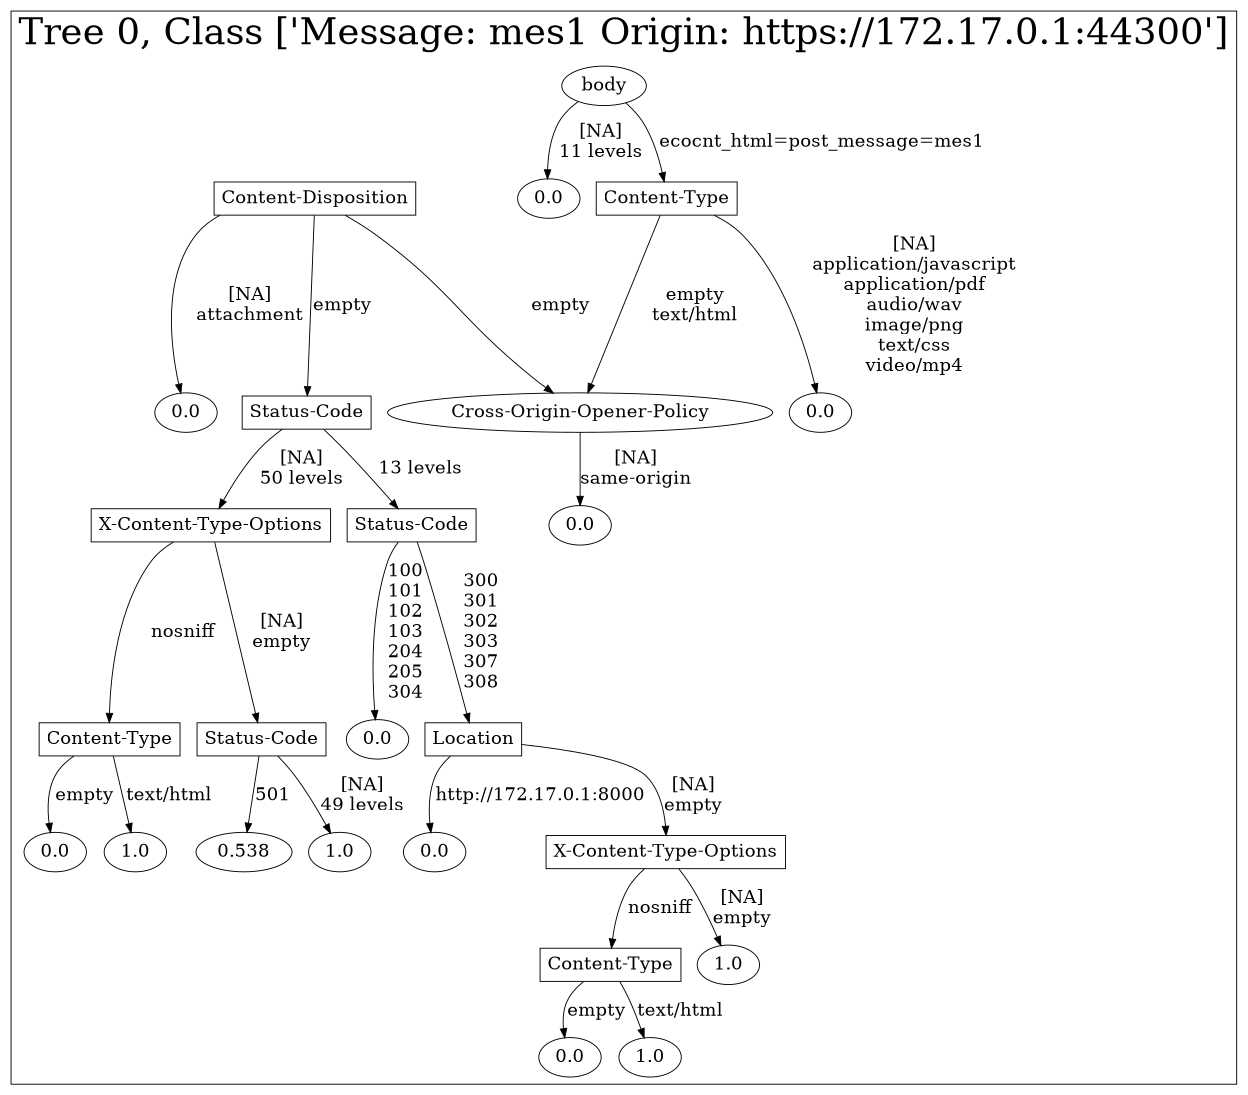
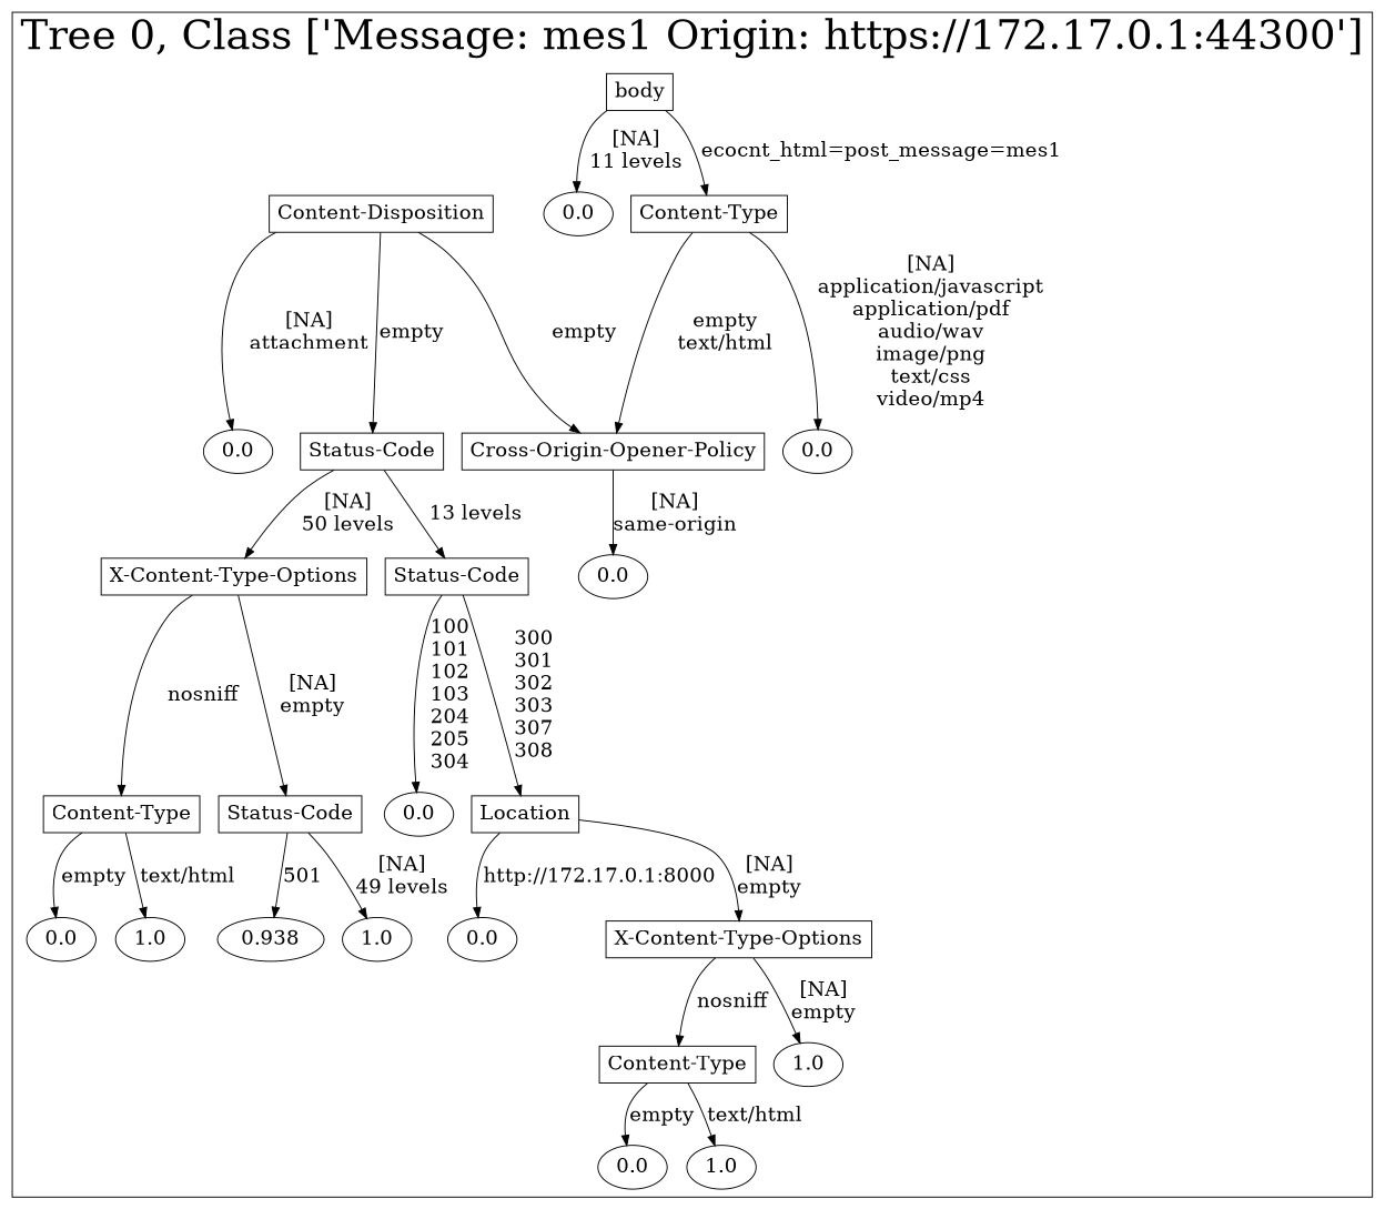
  digraph {
    node [fontsize=20]
    edge [fontsize=20]
-   n1 [label=body shape=ellipse]
+   n1 [label=body shape=box]
    n2 [label=0.0]
    n3 [label="Content-Type" shape=box]
    n4 [label=0.0]
-   n5 [label="Cross-Origin-Opener-Policy" shape=ellipse]
+   n5 [label="Cross-Origin-Opener-Policy" shape=box]
    n6 [label=0.0]
    n7 [label="Content-Disposition" shape=box]
    n8 [label=0.0]
    n9 [label="Status-Code" shape=box]
    n10 [label="Status-Code" shape=box]
    n11 [label="X-Content-Type-Options" shape=box]
    n12 [label=0.0]
    n13 [label=Location shape=box]
    n14 [label="Content-Type" shape=box]
    n15 [label="Status-Code" shape=box]
    n16 [label=0.0]
    n17 [label="X-Content-Type-Options" shape=box]
    n18 [label=0.0]
    n19 [label=1.0]
-   n20 [label=0.538]
+   n20 [label=0.938]
    n21 [label=1.0]
    n22 [label="Content-Type" shape=box]
    n23 [label=1.0]
    n24 [label=0.0]
    n25 [label=1.0]
    subgraph cluster_1 {
      fontsize=40
      label="Tree 0, Class ['Message: mes1 Origin: https://172.17.0.1:44300']"
      subgraph sub_2 {
        fontsize=40
        label="Tree 0, Class ['Message: mes1 Origin: https://172.17.0.1:44300']"
        n1
      }
      subgraph sub_3 {
        fontsize=40
        label="Tree 0, Class ['Message: mes1 Origin: https://172.17.0.1:44300']"
        n2
        n3
      }
      subgraph sub_4 {
        fontsize=40
        label="Tree 0, Class ['Message: mes1 Origin: https://172.17.0.1:44300']"
        n4
        n5
      }
      subgraph sub_5 {
        fontsize=40
        label="Tree 0, Class ['Message: mes1 Origin: https://172.17.0.1:44300']"
        n6
        n7
      }
      subgraph sub_6 {
        fontsize=40
        label="Tree 0, Class ['Message: mes1 Origin: https://172.17.0.1:44300']"
        n8
        n9
      }
      subgraph sub_7 {
        fontsize=40
        label="Tree 0, Class ['Message: mes1 Origin: https://172.17.0.1:44300']"
        n10
        n11
      }
      subgraph sub_8 {
        fontsize=40
        label="Tree 0, Class ['Message: mes1 Origin: https://172.17.0.1:44300']"
        n12
        n13
        n14
        n15
      }
      subgraph sub_9 {
        fontsize=40
        label="Tree 0, Class ['Message: mes1 Origin: https://172.17.0.1:44300']"
        n16
        n17
        n18
        n19
        n20
        n21
      }
      subgraph sub_10 {
        fontsize=40
        label="Tree 0, Class ['Message: mes1 Origin: https://172.17.0.1:44300']"
        n22
        n23
      }
      subgraph sub_11 {
        fontsize=40
        label="Tree 0, Class ['Message: mes1 Origin: https://172.17.0.1:44300']"
        n24
        n25
      }
    }
    n1 -> n2 [label="[NA]\n11 levels\n"]
    n1 -> n3 [label="ecocnt_html=post_message=mes1\n"]
    n3 -> n4 [label="[NA]\napplication/javascript\napplication/pdf\naudio/wav\nimage/png\ntext/css\nvideo/mp4\n"]
    n3 -> n5 [label="empty\ntext/html\n"]
    n5 -> n6 [label="[NA]\nsame-origin\n"]
    n7 -> n5 [label="empty\n"]
    n7 -> n8 [label="[NA]\nattachment\n"]
    n7 -> n9 [label="empty\n"]
    n9 -> n10 [label="13 levels\n"]
    n9 -> n11 [label="[NA]\n50 levels\n"]
    n10 -> n12 [label="100\n101\n102\n103\n204\n205\n304\n"]
    n10 -> n13 [label="300\n301\n302\n303\n307\n308\n"]
    n11 -> n14 [label="nosniff\n"]
    n11 -> n15 [label="[NA]\nempty\n"]
    n13 -> n16 [label="http://172.17.0.1:8000\n"]
    n13 -> n17 [label="[NA]\nempty\n"]
    n14 -> n18 [label="empty\n"]
    n14 -> n19 [label="text/html\n"]
    n15 -> n20 [label="501\n"]
    n15 -> n21 [label="[NA]\n49 levels\n"]
    n17 -> n22 [label="nosniff\n"]
    n17 -> n23 [label="[NA]\nempty\n"]
    n22 -> n24 [label="empty\n"]
    n22 -> n25 [label="text/html\n"]
  }
